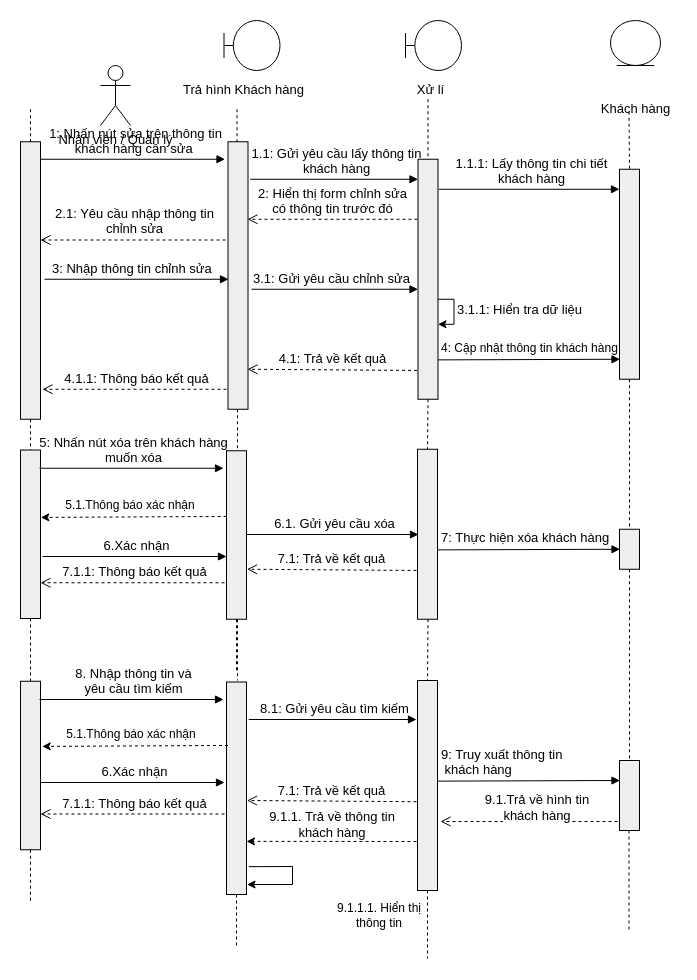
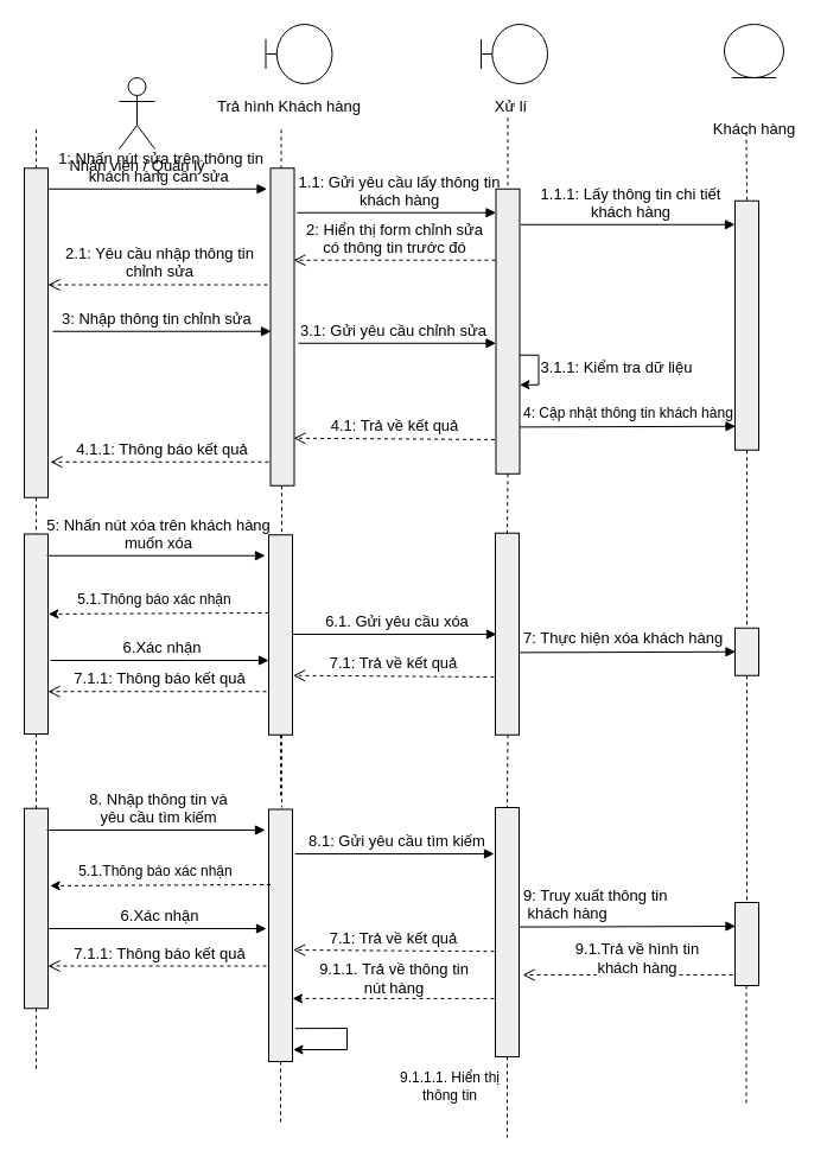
  <mxCell id="0" />
  <mxCell id="1" parent="0" />
  <mxCell id="2" value="" style="edgeStyle=none;html=1;dashed=1;endArrow=none;rounded=0;fontSize=13;" parent="1" edge="1"><mxGeometry x="1" relative="1" as="geometry"><mxPoint x="30" y="201.25" as="targetPoint" /><mxPoint x="30" y="108.75" as="sourcePoint" /></mxGeometry></mxCell>
  <mxCell id="3" value="" style="shape=umlBoundary;whiteSpace=wrap;html=1;fontSize=13;" parent="1" vertex="1"><mxGeometry x="223.5" y="20" width="56" height="50" as="geometry" /></mxCell>
  <mxCell id="4" value="Trả hình Khách hàng" style="text;html=1;align=center;verticalAlign=middle;resizable=0;points=[];autosize=1;strokeColor=none;fillColor=none;fontSize=13;" parent="1" vertex="1"><mxGeometry x="173" y="78.75" width="140" height="20" as="geometry" /></mxCell>
  <mxCell id="5" value="" style="edgeStyle=none;html=1;dashed=1;endArrow=none;rounded=0;fontSize=13;" parent="1" edge="1"><mxGeometry x="1" relative="1" as="geometry"><mxPoint x="236.5" y="148.75" as="targetPoint" /><mxPoint x="236.5" y="108.75" as="sourcePoint" /></mxGeometry></mxCell>
  <mxCell id="6" value="" style="ellipse;shape=umlEntity;whiteSpace=wrap;html=1;fontSize=13;" parent="1" vertex="1"><mxGeometry x="610" y="20" width="50" height="45" as="geometry" /></mxCell>
  <mxCell id="7" value="Khách hàng" style="text;html=1;align=center;verticalAlign=middle;resizable=0;points=[];autosize=1;strokeColor=none;fillColor=none;fontSize=13;" parent="1" vertex="1"><mxGeometry x="595" y="97.5" width="80" height="20" as="geometry" /></mxCell>
  <mxCell id="8" value="Nhân viên / Quản lý" style="shape=umlActor;verticalLabelPosition=bottom;verticalAlign=top;html=1;outlineConnect=0;fontSize=13;" parent="1" vertex="1"><mxGeometry x="100" y="65" width="30" height="60" as="geometry" /></mxCell>
  <mxCell id="9" value="" style="shape=umlBoundary;whiteSpace=wrap;html=1;fontSize=13;" parent="1" vertex="1"><mxGeometry x="405" y="20" width="56" height="50" as="geometry" /></mxCell>
  <mxCell id="10" value="Xử lí" style="text;html=1;align=center;verticalAlign=middle;resizable=0;points=[];autosize=1;strokeColor=none;fillColor=none;fontSize=13;" parent="1" vertex="1"><mxGeometry x="410" y="78.75" width="40" height="20" as="geometry" /></mxCell>
  <mxCell id="11" value="" style="shape=rect;html=1;fillColor=#eeeeee;fontSize=13;" parent="1" vertex="1"><mxGeometry x="20" y="141.25" width="20" height="277.5" as="geometry" /></mxCell>
  <mxCell id="12" value="" style="shape=rect;html=1;fillColor=#eeeeee;fontSize=13;" parent="1" vertex="1"><mxGeometry x="227.5" y="141.25" width="20" height="267.5" as="geometry" /></mxCell>
  <mxCell id="13" value="1: Nhấn nút sửa trên thông tin&lt;br style=&quot;font-size: 13px&quot;&gt;khách hàng cần sửa&amp;nbsp;" style="html=1;verticalAlign=bottom;labelBackgroundColor=none;endArrow=block;endFill=1;endSize=6;align=center;rounded=0;fontSize=13;" parent="1" edge="1"><mxGeometry x="0.016" relative="1" as="geometry"><mxPoint x="40.5" y="158.75" as="sourcePoint" /><mxPoint x="224.5" y="158.75" as="targetPoint" /><mxPoint x="1" as="offset" /></mxGeometry></mxCell>
  <mxCell id="14" value="" style="edgeStyle=none;html=1;dashed=1;endArrow=none;rounded=0;startArrow=none;entryX=0.5;entryY=0;entryDx=0;entryDy=0;fontSize=13;" parent="1" target="17" edge="1"><mxGeometry relative="1" as="geometry"><mxPoint x="427.5" y="98.75" as="sourcePoint" /><mxPoint x="427.5" y="148.75" as="targetPoint" /><Array as="points" /></mxGeometry></mxCell>
  <mxCell id="15" value="" style="edgeStyle=none;html=1;dashed=1;endArrow=none;rounded=0;startArrow=none;fontSize=13;" parent="1" source="17" edge="1"><mxGeometry x="1" relative="1" as="geometry"><mxPoint x="427.5" y="248.75" as="targetPoint" /></mxGeometry></mxCell>
  <mxCell id="16" value="" style="edgeStyle=none;html=1;dashed=1;endArrow=none;rounded=0;fontSize=13;" parent="1" edge="1"><mxGeometry x="1" relative="1" as="geometry"><mxPoint x="427" y="318.75" as="targetPoint" /><mxPoint x="427" y="258.75" as="sourcePoint" /></mxGeometry></mxCell>
  <mxCell id="17" value="" style="shape=rect;html=1;fillColor=#eeeeee;fontSize=13;" parent="1" vertex="1"><mxGeometry x="417.5" y="158.75" width="20" height="240" as="geometry" /></mxCell>
  <mxCell id="18" value="2.1: Yêu cầu nhập thông tin &lt;br style=&quot;font-size: 13px;&quot;&gt;chỉnh sửa" style="html=1;verticalAlign=bottom;endArrow=open;dashed=1;endSize=8;rounded=0;fontSize=13;" parent="1" edge="1"><mxGeometry x="-0.016" y="-1" relative="1" as="geometry"><mxPoint x="225" y="239.5" as="sourcePoint" /><mxPoint x="40" y="239.5" as="targetPoint" /><mxPoint as="offset" /></mxGeometry></mxCell>
  <mxCell id="19" value="3: Nhập thông tin chỉnh sửa" style="html=1;verticalAlign=bottom;labelBackgroundColor=none;endArrow=block;endFill=1;endSize=6;align=left;rounded=0;fontSize=13;" parent="1" edge="1"><mxGeometry x="-0.935" relative="1" as="geometry"><mxPoint x="44" y="278.75" as="sourcePoint" /><mxPoint x="228" y="278.75" as="targetPoint" /><mxPoint as="offset" /></mxGeometry></mxCell>
  <mxCell id="20" value="2: Hiển thị form chỉnh sửa &lt;br&gt;có thông tin trước đó" style="html=1;verticalAlign=bottom;endArrow=open;dashed=1;endSize=8;rounded=0;fontSize=13;" parent="1" edge="1"><mxGeometry relative="1" as="geometry"><mxPoint x="417" y="218.75" as="sourcePoint" /><mxPoint x="247" y="218.75" as="targetPoint" /></mxGeometry></mxCell>
  <mxCell id="21" value="4.1.1: Thông báo kết quả" style="html=1;verticalAlign=bottom;endArrow=open;dashed=1;endSize=8;rounded=0;fontSize=13;" parent="1" edge="1"><mxGeometry x="-0.016" relative="1" as="geometry"><mxPoint x="226" y="388.75" as="sourcePoint" /><mxPoint x="42" y="388.75" as="targetPoint" /><mxPoint x="1" as="offset" /></mxGeometry></mxCell>
  <mxCell id="22" value="1.1: Gửi yêu cầu lấy thông tin&lt;br style=&quot;font-size: 13px&quot;&gt;khách hàng" style="html=1;verticalAlign=bottom;labelBackgroundColor=none;endArrow=block;endFill=1;endSize=6;align=center;rounded=0;fontSize=13;" parent="1" edge="1"><mxGeometry x="0.016" relative="1" as="geometry"><mxPoint x="249.75" y="178.75" as="sourcePoint" /><mxPoint x="417.5" y="178.75" as="targetPoint" /><mxPoint x="1" as="offset" /></mxGeometry></mxCell>
  <mxCell id="23" value="" style="edgeStyle=none;html=1;dashed=1;endArrow=none;rounded=0;entryX=0.5;entryY=0;entryDx=0;entryDy=0;fontSize=13;" parent="1" target="24" edge="1"><mxGeometry relative="1" as="geometry"><mxPoint x="628.5" y="111.25" as="sourcePoint" /><mxPoint x="629" y="218.75" as="targetPoint" /></mxGeometry></mxCell>
  <mxCell id="24" value="" style="shape=rect;html=1;fillColor=#eeeeee;fontSize=13;" parent="1" vertex="1"><mxGeometry x="619" y="168.75" width="20" height="210" as="geometry" /></mxCell>
  <mxCell id="25" value="1.1.1: Lấy thông tin chi tiết &lt;br style=&quot;font-size: 13px&quot;&gt;khách hàng" style="html=1;verticalAlign=bottom;labelBackgroundColor=none;endArrow=block;endFill=1;endSize=6;align=center;rounded=0;exitX=1.045;exitY=0.125;exitDx=0;exitDy=0;exitPerimeter=0;fontSize=13;" parent="1" source="17" edge="1"><mxGeometry x="0.016" relative="1" as="geometry"><mxPoint x="444" y="188.75" as="sourcePoint" /><mxPoint x="619" y="188.75" as="targetPoint" /><mxPoint x="1" as="offset" /></mxGeometry></mxCell>
  <mxCell id="26" value="3.1: Gửi yêu cầu chỉnh sửa" style="html=1;verticalAlign=bottom;labelBackgroundColor=none;endArrow=block;endFill=1;endSize=6;align=left;rounded=0;fontSize=13;" parent="1" edge="1"><mxGeometry x="-1" relative="1" as="geometry"><mxPoint x="251" y="288.75" as="sourcePoint" /><mxPoint x="417.5" y="288.75" as="targetPoint" /><mxPoint as="offset" /></mxGeometry></mxCell>
- <mxCell id="27" value="3.1.1: Hiển tra dữ liệu" style="text;html=1;align=center;verticalAlign=middle;resizable=0;points=[];autosize=1;strokeColor=none;fillColor=none;fontSize=13;" parent="1" vertex="1"><mxGeometry x="449" y="298.75" width="140" height="20" as="geometry" /></mxCell>
+ <mxCell id="27" value="3.1.1: Kiểm tra dữ liệu" style="text;html=1;align=center;verticalAlign=middle;resizable=0;points=[];autosize=1;strokeColor=none;fillColor=none;fontSize=13;" parent="1" vertex="1"><mxGeometry x="449" y="298.75" width="140" height="20" as="geometry" /></mxCell>
  <mxCell id="28" style="edgeStyle=elbowEdgeStyle;rounded=0;orthogonalLoop=1;jettySize=auto;html=1;exitX=1;exitY=0.25;exitDx=0;exitDy=0;entryX=1;entryY=0.5;entryDx=0;entryDy=0;fontSize=13;" parent="1" edge="1"><mxGeometry relative="1" as="geometry"><Array as="points"><mxPoint x="453.5" y="307.75" /></Array><mxPoint x="437.5" y="298.75" as="sourcePoint" /><mxPoint x="437.5" y="323.75" as="targetPoint" /></mxGeometry></mxCell>
  <mxCell id="29" value="&lt;font style=&quot;font-size: 12px&quot;&gt;4: Cập nhật thông tin khách hàng&lt;/font&gt;" style="html=1;verticalAlign=bottom;labelBackgroundColor=none;endArrow=block;endFill=1;endSize=6;align=left;rounded=0;entryX=0;entryY=0.25;entryDx=0;entryDy=0;fontSize=13;" parent="1" edge="1"><mxGeometry x="-0.973" y="1" relative="1" as="geometry"><mxPoint x="437.5" y="359.38" as="sourcePoint" /><mxPoint x="619.5" y="358.755" as="targetPoint" /><mxPoint as="offset" /></mxGeometry></mxCell>
  <mxCell id="30" value="4.1: Trả về kết quả" style="html=1;verticalAlign=bottom;endArrow=open;dashed=1;endSize=8;rounded=0;exitX=-0.05;exitY=0.822;exitDx=0;exitDy=0;exitPerimeter=0;fontSize=13;" parent="1" edge="1"><mxGeometry relative="1" as="geometry"><mxPoint x="416.5" y="369.95" as="sourcePoint" /><mxPoint x="247" y="368.75" as="targetPoint" /></mxGeometry></mxCell>
  <mxCell id="31" value="" style="edgeStyle=none;html=1;dashed=1;endArrow=none;rounded=0;fontSize=13;" parent="1" edge="1"><mxGeometry x="1" relative="1" as="geometry"><mxPoint x="237" y="457.75" as="targetPoint" /><mxPoint x="237" y="408.75" as="sourcePoint" /></mxGeometry></mxCell>
  <mxCell id="32" value="" style="shape=rect;html=1;fillColor=#eeeeee;fontSize=13;" parent="1" vertex="1"><mxGeometry x="20" y="449.5" width="20" height="168.5" as="geometry" /></mxCell>
  <mxCell id="33" value="" style="shape=rect;html=1;fillColor=#eeeeee;fontSize=13;" parent="1" vertex="1"><mxGeometry x="226" y="450.25" width="20" height="168.5" as="geometry" /></mxCell>
  <mxCell id="34" value="5: Nhấn nút xóa trên khách hàng&lt;br style=&quot;font-size: 13px&quot;&gt;muốn xóa" style="html=1;verticalAlign=bottom;labelBackgroundColor=none;endArrow=block;endFill=1;endSize=6;align=center;rounded=0;fontSize=13;" parent="1" edge="1"><mxGeometry x="0.016" relative="1" as="geometry"><mxPoint x="39" y="467.75" as="sourcePoint" /><mxPoint x="223" y="467.75" as="targetPoint" /><mxPoint x="1" as="offset" /></mxGeometry></mxCell>
  <mxCell id="35" value="" style="edgeStyle=none;html=1;dashed=1;endArrow=none;rounded=0;startArrow=none;entryX=0.5;entryY=0;entryDx=0;entryDy=0;exitX=0.5;exitY=1;exitDx=0;exitDy=0;fontSize=13;" parent="1" source="17" target="37" edge="1"><mxGeometry relative="1" as="geometry"><mxPoint x="426" y="407.75" as="sourcePoint" /><mxPoint x="426" y="457.75" as="targetPoint" /><Array as="points" /></mxGeometry></mxCell>
  <mxCell id="36" value="" style="edgeStyle=none;html=1;dashed=1;endArrow=none;rounded=0;startArrow=none;fontSize=13;" parent="1" source="37" edge="1"><mxGeometry x="1" relative="1" as="geometry"><mxPoint x="426" y="557.75" as="targetPoint" /></mxGeometry></mxCell>
  <mxCell id="37" value="" style="shape=rect;html=1;fillColor=#eeeeee;fontSize=13;" parent="1" vertex="1"><mxGeometry x="417" y="448.75" width="20" height="170" as="geometry" /></mxCell>
  <mxCell id="38" value="7.1.1: Thông báo kết quả" style="html=1;verticalAlign=bottom;endArrow=open;dashed=1;endSize=8;rounded=0;fontSize=13;" parent="1" edge="1"><mxGeometry x="-0.016" relative="1" as="geometry"><mxPoint x="224" y="582.25" as="sourcePoint" /><mxPoint x="40" y="582.25" as="targetPoint" /><mxPoint x="1" as="offset" /></mxGeometry></mxCell>
  <mxCell id="39" value="" style="edgeStyle=none;html=1;dashed=1;endArrow=none;rounded=0;entryX=0.5;entryY=0;entryDx=0;entryDy=0;exitX=0.5;exitY=1;exitDx=0;exitDy=0;fontSize=13;" parent="1" source="24" target="40" edge="1"><mxGeometry relative="1" as="geometry"><mxPoint x="627" y="420.25" as="sourcePoint" /><mxPoint x="627.5" y="527.75" as="targetPoint" /></mxGeometry></mxCell>
  <mxCell id="40" value="" style="shape=rect;html=1;fillColor=#eeeeee;fontSize=13;" parent="1" vertex="1"><mxGeometry x="619" y="528.75" width="20" height="40" as="geometry" /></mxCell>
  <mxCell id="41" value="7: Thực hiện xóa khách hàng" style="html=1;verticalAlign=bottom;labelBackgroundColor=none;endArrow=block;endFill=1;endSize=6;align=left;rounded=0;entryX=0;entryY=0.25;entryDx=0;entryDy=0;fontSize=13;" parent="1" edge="1"><mxGeometry x="-0.973" y="1" relative="1" as="geometry"><mxPoint x="437.5" y="549.38" as="sourcePoint" /><mxPoint x="619.5" y="548.755" as="targetPoint" /><mxPoint as="offset" /></mxGeometry></mxCell>
  <mxCell id="42" value="7.1: Trả về kết quả" style="html=1;verticalAlign=bottom;endArrow=open;dashed=1;endSize=8;rounded=0;exitX=-0.05;exitY=0.822;exitDx=0;exitDy=0;exitPerimeter=0;fontSize=13;" parent="1" edge="1"><mxGeometry relative="1" as="geometry"><mxPoint x="416" y="569.95" as="sourcePoint" /><mxPoint x="246.5" y="568.75" as="targetPoint" /></mxGeometry></mxCell>
  <mxCell id="43" value="" style="edgeStyle=none;html=1;dashed=1;endArrow=none;rounded=0;exitX=0.5;exitY=1;exitDx=0;exitDy=0;entryX=0.5;entryY=0;entryDx=0;entryDy=0;fontSize=13;" parent="1" source="11" target="32" edge="1"><mxGeometry x="1" relative="1" as="geometry"><mxPoint x="245" y="467.75" as="targetPoint" /><mxPoint x="245" y="418.75" as="sourcePoint" /></mxGeometry></mxCell>
  <mxCell id="44" value="" style="edgeStyle=none;html=1;dashed=1;endArrow=none;rounded=0;startArrow=none;exitX=0.5;exitY=1;exitDx=0;exitDy=0;fontSize=13;entryX=0.5;entryY=0;entryDx=0;entryDy=0;" parent="1" edge="1" target="56"><mxGeometry relative="1" as="geometry"><mxPoint x="629" y="568.75" as="sourcePoint" /><mxPoint x="629" y="668.75" as="targetPoint" /><Array as="points" /></mxGeometry></mxCell>
  <mxCell id="45" value="" style="edgeStyle=none;html=1;dashed=1;endArrow=none;rounded=0;startArrow=none;entryX=0.5;entryY=0;entryDx=0;entryDy=0;exitX=0.5;exitY=1;exitDx=0;exitDy=0;fontSize=13;" parent="1" edge="1" target="53"><mxGeometry relative="1" as="geometry"><mxPoint x="427.5" y="618.75" as="sourcePoint" /><mxPoint x="427" y="668.75" as="targetPoint" /><Array as="points" /></mxGeometry></mxCell>
  <mxCell id="46" value="" style="edgeStyle=none;html=1;dashed=1;endArrow=none;rounded=0;startArrow=none;exitX=0.5;exitY=1;exitDx=0;exitDy=0;fontSize=13;entryX=0.5;entryY=0;entryDx=0;entryDy=0;" parent="1" source="32" edge="1" target="49"><mxGeometry relative="1" as="geometry"><mxPoint x="639" y="578.75" as="sourcePoint" /><mxPoint x="30" y="670" as="targetPoint" /><Array as="points" /></mxGeometry></mxCell>
  <mxCell id="47" value="" style="edgeStyle=none;html=1;dashed=1;endArrow=none;rounded=0;startArrow=none;exitX=0.5;exitY=1;exitDx=0;exitDy=0;fontSize=13;" parent="1" source="33" edge="1"><mxGeometry relative="1" as="geometry"><mxPoint x="649" y="588.75" as="sourcePoint" /><mxPoint x="236" y="670" as="targetPoint" /><Array as="points" /></mxGeometry></mxCell>
  <mxCell id="48" value="" style="edgeStyle=none;html=1;dashed=1;endArrow=none;rounded=0;startArrow=none;exitX=0.5;exitY=1;exitDx=0;exitDy=0;fontSize=13;" parent="1" edge="1"><mxGeometry relative="1" as="geometry"><mxPoint x="237" y="618.75" as="sourcePoint" /><mxPoint x="237" y="680" as="targetPoint" /><Array as="points" /></mxGeometry></mxCell>
  <mxCell id="49" value="" style="shape=rect;html=1;fillColor=#eeeeee;fontSize=13;" vertex="1" parent="1"><mxGeometry x="20" y="680.75" width="20" height="168.5" as="geometry" /></mxCell>
  <mxCell id="50" value="" style="shape=rect;html=1;fillColor=#eeeeee;fontSize=13;" vertex="1" parent="1"><mxGeometry x="226" y="681.5" width="20" height="212.5" as="geometry" /></mxCell>
  <mxCell id="51" value="8. Nhập thông tin và &lt;br&gt;yêu cầu tìm kiếm" style="html=1;verticalAlign=bottom;labelBackgroundColor=none;endArrow=block;endFill=1;endSize=6;align=center;rounded=0;fontSize=13;" edge="1" parent="1"><mxGeometry x="0.016" relative="1" as="geometry"><mxPoint x="39" y="699" as="sourcePoint" /><mxPoint x="223" y="699" as="targetPoint" /><mxPoint x="1" as="offset" /></mxGeometry></mxCell>
  <mxCell id="52" value="" style="edgeStyle=none;html=1;dashed=1;endArrow=none;rounded=0;startArrow=none;fontSize=13;" edge="1" parent="1" source="53"><mxGeometry x="1" relative="1" as="geometry"><mxPoint x="426" y="789" as="targetPoint" /></mxGeometry></mxCell>
  <mxCell id="53" value="" style="shape=rect;html=1;fillColor=#eeeeee;fontSize=13;" vertex="1" parent="1"><mxGeometry x="417" y="680" width="20" height="210" as="geometry" /></mxCell>
  <mxCell id="54" value="7.1.1: Thông báo kết quả" style="html=1;verticalAlign=bottom;endArrow=open;dashed=1;endSize=8;rounded=0;fontSize=13;" edge="1" parent="1"><mxGeometry x="-0.016" relative="1" as="geometry"><mxPoint x="224" y="813.5" as="sourcePoint" /><mxPoint x="40" y="813.5" as="targetPoint" /><mxPoint x="1" as="offset" /></mxGeometry></mxCell>
  <mxCell id="55" value="8.1: Gửi yêu cầu tìm kiếm" style="html=1;verticalAlign=bottom;labelBackgroundColor=none;endArrow=block;endFill=1;endSize=6;align=center;rounded=0;fontSize=13;" edge="1" parent="1"><mxGeometry x="0.016" relative="1" as="geometry"><mxPoint x="248.25" y="719" as="sourcePoint" /><mxPoint x="416" y="719" as="targetPoint" /><mxPoint x="1" as="offset" /></mxGeometry></mxCell>
  <mxCell id="56" value="" style="shape=rect;html=1;fillColor=#eeeeee;fontSize=13;" vertex="1" parent="1"><mxGeometry x="619" y="760" width="20" height="70" as="geometry" /></mxCell>
  <mxCell id="57" value="9: Truy xuất thông tin&lt;br&gt;&amp;nbsp;khách hàng" style="html=1;verticalAlign=bottom;labelBackgroundColor=none;endArrow=block;endFill=1;endSize=6;align=left;rounded=0;entryX=0;entryY=0.25;entryDx=0;entryDy=0;fontSize=13;" edge="1" parent="1"><mxGeometry x="-0.973" y="1" relative="1" as="geometry"><mxPoint x="437.5" y="780.63" as="sourcePoint" /><mxPoint x="619.5" y="780.005" as="targetPoint" /><mxPoint as="offset" /></mxGeometry></mxCell>
  <mxCell id="58" value="7.1: Trả về kết quả" style="html=1;verticalAlign=bottom;endArrow=open;dashed=1;endSize=8;rounded=0;exitX=-0.05;exitY=0.822;exitDx=0;exitDy=0;exitPerimeter=0;fontSize=13;" edge="1" parent="1"><mxGeometry relative="1" as="geometry"><mxPoint x="416" y="801.2" as="sourcePoint" /><mxPoint x="246.5" y="800" as="targetPoint" /></mxGeometry></mxCell>
  <mxCell id="59" value="" style="edgeStyle=none;html=1;dashed=1;endArrow=none;rounded=0;startArrow=none;exitX=0.5;exitY=1;exitDx=0;exitDy=0;fontSize=13;" edge="1" parent="1"><mxGeometry relative="1" as="geometry"><mxPoint x="628.5" y="830" as="sourcePoint" /><mxPoint x="628.5" y="930" as="targetPoint" /><Array as="points" /></mxGeometry></mxCell>
  <mxCell id="60" value="" style="edgeStyle=none;html=1;dashed=1;endArrow=none;rounded=0;startArrow=none;exitX=0.5;exitY=1;exitDx=0;exitDy=0;fontSize=13;" edge="1" parent="1" source="49"><mxGeometry relative="1" as="geometry"><mxPoint x="639" y="810" as="sourcePoint" /><mxPoint x="30" y="901.25" as="targetPoint" /><Array as="points" /></mxGeometry></mxCell>
  <mxCell id="61" value="" style="edgeStyle=none;html=1;dashed=1;endArrow=none;rounded=0;startArrow=none;exitX=0.5;exitY=1;exitDx=0;exitDy=0;fontSize=13;" edge="1" parent="1" source="50"><mxGeometry relative="1" as="geometry"><mxPoint x="649" y="820" as="sourcePoint" /><mxPoint x="236" y="948" as="targetPoint" /><Array as="points" /></mxGeometry></mxCell>
  <mxCell id="62" value="" style="html=1;verticalAlign=bottom;endArrow=open;dashed=1;endSize=8;rounded=0;fontSize=13;" edge="1" parent="1"><mxGeometry relative="1" as="geometry"><mxPoint x="617" y="821" as="sourcePoint" /><mxPoint x="440" y="821" as="targetPoint" /></mxGeometry></mxCell>
  <mxCell id="63" value="&lt;span style=&quot;font-size: 13px ; background-color: rgb(255 , 255 , 255)&quot;&gt;9.1.Trả về hình tin khách hàng&lt;/span&gt;" style="text;html=1;strokeColor=none;fillColor=none;align=center;verticalAlign=middle;whiteSpace=wrap;rounded=0;" vertex="1" parent="1"><mxGeometry x="465" y="792" width="144" height="30" as="geometry" /></mxCell>
- <mxCell id="64" value="&lt;div style=&quot;text-align: center&quot;&gt;&lt;font face=&quot;helvetica&quot;&gt;&lt;span style=&quot;font-size: 13px ; background-color: rgb(255 , 255 , 255)&quot;&gt;9.1.1. Trả về thông tin khách hàng&lt;/span&gt;&lt;/font&gt;&lt;/div&gt;" style="text;whiteSpace=wrap;html=1;" vertex="1" parent="1"><mxGeometry x="257" y="802" width="148" height="28" as="geometry" /></mxCell>
+ <mxCell id="64" value="&lt;div style=&quot;text-align: center&quot;&gt;&lt;font face=&quot;helvetica&quot;&gt;&lt;span style=&quot;font-size: 13px ; background-color: rgb(255 , 255 , 255)&quot;&gt;9.1.1. Trả về thông tin nút hàng&lt;/span&gt;&lt;/font&gt;&lt;/div&gt;" style="text;whiteSpace=wrap;html=1;" vertex="1" parent="1"><mxGeometry x="257" y="802" width="148" height="28" as="geometry" /></mxCell>
  <mxCell id="65" value="" style="endArrow=classic;html=1;rounded=0;entryX=1;entryY=0.75;entryDx=0;entryDy=0;dashed=1;" edge="1" parent="1" target="50"><mxGeometry width="50" height="50" relative="1" as="geometry"><mxPoint x="416" y="841" as="sourcePoint" /><mxPoint x="579" y="626" as="targetPoint" /></mxGeometry></mxCell>
  <mxCell id="66" value="" style="endArrow=classic;html=1;rounded=0;exitX=1.117;exitY=0.869;exitDx=0;exitDy=0;exitPerimeter=0;entryX=1.028;entryY=0.953;entryDx=0;entryDy=0;entryPerimeter=0;" edge="1" parent="1" source="50" target="50"><mxGeometry width="50" height="50" relative="1" as="geometry"><mxPoint x="529" y="787" as="sourcePoint" /><mxPoint x="321" y="866" as="targetPoint" /><Array as="points"><mxPoint x="292" y="866" /><mxPoint x="292" y="884" /></Array></mxGeometry></mxCell>
  <mxCell id="67" value="9.1.1.1. Hiển thị thông tin" style="text;html=1;strokeColor=none;fillColor=none;align=center;verticalAlign=middle;whiteSpace=wrap;rounded=0;" vertex="1" parent="1"><mxGeometry x="335" y="900" width="88" height="30" as="geometry" /></mxCell>
  <mxCell id="68" value="" style="edgeStyle=none;html=1;dashed=1;endArrow=none;rounded=0;startArrow=none;exitX=0.5;exitY=1;exitDx=0;exitDy=0;fontSize=13;" edge="1" parent="1" source="53"><mxGeometry relative="1" as="geometry"><mxPoint x="246" y="904" as="sourcePoint" /><mxPoint x="427" y="958" as="targetPoint" /><Array as="points" /></mxGeometry></mxCell>
  <mxCell id="69" value="" style="endArrow=classic;html=1;rounded=0;exitX=0.006;exitY=0.39;exitDx=0;exitDy=0;entryX=1.017;entryY=0.4;entryDx=0;entryDy=0;entryPerimeter=0;exitPerimeter=0;dashed=1;" edge="1" parent="1" source="33" target="32"><mxGeometry width="50" height="50" relative="1" as="geometry"><mxPoint x="529" y="662" as="sourcePoint" /><mxPoint x="579" y="612" as="targetPoint" /></mxGeometry></mxCell>
  <mxCell id="70" value="5.1.Thông báo xác nhận" style="text;html=1;strokeColor=none;fillColor=none;align=center;verticalAlign=middle;whiteSpace=wrap;rounded=0;" vertex="1" parent="1"><mxGeometry x="62" y="496" width="136" height="18" as="geometry" /></mxCell>
  <mxCell id="71" value="6.1. Gửi yêu cầu xóa" style="html=1;verticalAlign=bottom;labelBackgroundColor=none;endArrow=block;endFill=1;endSize=6;align=center;rounded=0;fontSize=13;" edge="1" parent="1"><mxGeometry x="0.016" relative="1" as="geometry"><mxPoint x="246" y="534" as="sourcePoint" /><mxPoint x="418" y="534" as="targetPoint" /><mxPoint x="1" as="offset" /></mxGeometry></mxCell>
  <mxCell id="72" value="6.Xác nhận" style="html=1;verticalAlign=bottom;labelBackgroundColor=none;endArrow=block;endFill=1;endSize=6;align=center;rounded=0;fontSize=13;" edge="1" parent="1"><mxGeometry x="0.016" relative="1" as="geometry"><mxPoint x="42" y="556" as="sourcePoint" /><mxPoint x="226" y="556" as="targetPoint" /><mxPoint x="1" as="offset" /></mxGeometry></mxCell>
  <mxCell id="73" value="" style="endArrow=classic;html=1;rounded=0;exitX=0.006;exitY=0.39;exitDx=0;exitDy=0;entryX=1.017;entryY=0.4;entryDx=0;entryDy=0;entryPerimeter=0;exitPerimeter=0;dashed=1;" edge="1" parent="1"><mxGeometry width="50" height="50" relative="1" as="geometry"><mxPoint x="227.5" y="744.965" as="sourcePoint" /><mxPoint x="41.72" y="745.9" as="targetPoint" /></mxGeometry></mxCell>
  <mxCell id="74" value="5.1.Thông báo xác nhận" style="text;html=1;strokeColor=none;fillColor=none;align=center;verticalAlign=middle;whiteSpace=wrap;rounded=0;" vertex="1" parent="1"><mxGeometry x="63.38" y="725" width="136" height="18" as="geometry" /></mxCell>
  <mxCell id="75" value="6.Xác nhận" style="html=1;verticalAlign=bottom;labelBackgroundColor=none;endArrow=block;endFill=1;endSize=6;align=center;rounded=0;fontSize=13;" edge="1" parent="1"><mxGeometry x="0.016" relative="1" as="geometry"><mxPoint x="40" y="782" as="sourcePoint" /><mxPoint x="224" y="782" as="targetPoint" /><mxPoint x="1" as="offset" /></mxGeometry></mxCell>
